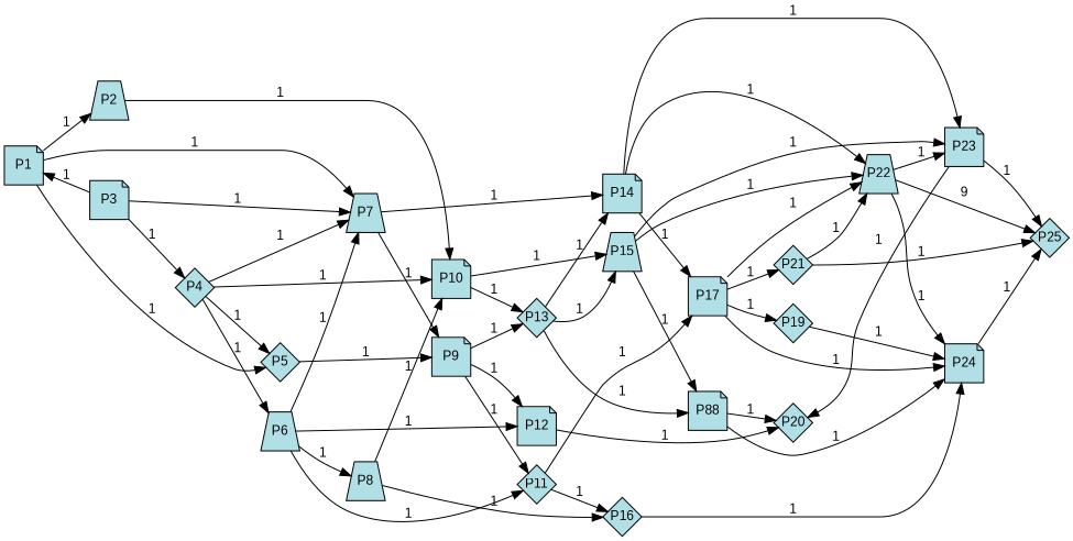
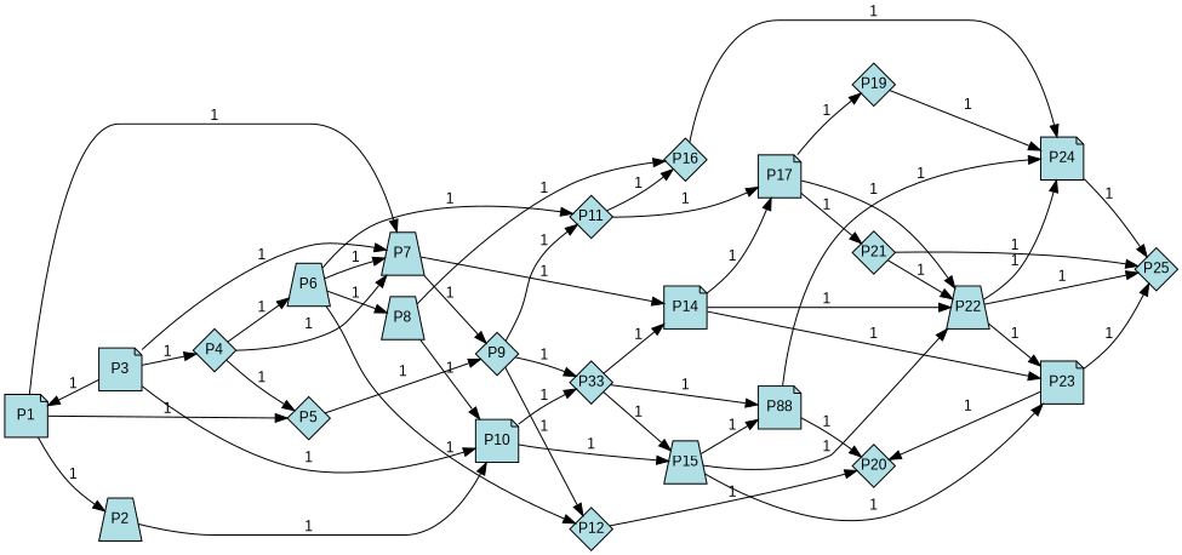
  digraph {
    rankdir=LR
    splines=true
    node [fillcolor=powderblue fixedsize=true fontcolor=black fontname=arial fontsize=12 margin=0 shape=diamond style=filled]
    edge [fontcolor=black fontname=arial fontsize=12 margin=0]
    n1 [label=P1 shape=note width=0.5]
    n2 [label=P2 shape=trapezium width=0.5]
    n3 [label=P3 shape=note width=0.5]
    n4 [label=P4 width=0.5]
    n5 [label=P5 width=0.5]
    n6 [label=P6 shape=trapezium width=0.5]
    n7 [label=P7 shape=trapezium width=0.5]
    n8 [label=P8 shape=trapezium width=0.5]
-   n9 [label=P9 shape=note width=0.5]
+   n9 [label=P9 width=0.5]
    n10 [label=P10 shape=note width=0.5]
    n11 [label=P11 width=0.5]
-   n12 [label=P12 shape=note width=0.5]
-   n13 [label=P13 width=0.5]
+   n12 [label=P12 width=0.5]
+   n13 [label=P33 width=0.5]
    n14 [label=P14 shape=note width=0.5]
    n15 [label=P15 shape=trapezium width=0.5]
    n16 [label=P16 width=0.5]
    n17 [label=P17 shape=note width=0.5]
    n18 [label=P88 shape=note width=0.5]
    n19 [label=P19 width=0.5]
    n20 [label=P20 width=0.5]
    n21 [label=P21 width=0.5]
    n22 [label=P22 shape=trapezium width=0.5]
    n23 [label=P23 shape=note width=0.5]
    n24 [label=P24 shape=note width=0.5]
    n25 [label=P25 width=0.5]
    subgraph sub_1 {
      rank=same
      n1
    }
    subgraph sub_2 {
      rank=same
      n2
      n3
    }
    subgraph sub_3 {
      rank=same
      n4
    }
    subgraph sub_4 {
      rank=same
      n5
      n6
    }
    subgraph sub_5 {
      rank=same
      n7
      n8
    }
    subgraph sub_6 {
      rank=same
      n9
      n10
    }
    subgraph sub_7 {
      rank=same
      n11
      n12
      n13
    }
    subgraph sub_8 {
      rank=same
      n14
      n15
      n16
    }
    subgraph sub_9 {
      rank=same
      n17
      n18
    }
    subgraph sub_10 {
      rank=same
      n19
      n20
      n21
    }
    subgraph sub_11 {
      rank=same
      n22
    }
    subgraph sub_12 {
      rank=same
      n23
      n24
    }
    subgraph sub_13 {
      rank=same
      n25
    }
    n1 -> n2 [label=1]
    n1 -> n5 [label=1]
    n1 -> n7 [label=1]
    n2 -> n10 [label=1]
    n3 -> n1 [label=1]
    n3 -> n4 [label=1]
    n3 -> n7 [label=1]
    n4 -> n5 [label=1]
    n4 -> n6 [label=1]
    n4 -> n7 [label=1]
-   n4 -> n10 [label=1]
+   n3 -> n10 [label=1]
    n5 -> n9 [label=1]
    n6 -> n7 [label=1]
    n6 -> n8 [label=1]
    n6 -> n11 [label=1]
    n6 -> n12 [label=1]
    n7 -> n9 [label=1]
    n7 -> n14 [label=1]
    n8 -> n10 [label=1]
    n8 -> n16 [label=1]
    n9 -> n11 [label=1]
    n9 -> n12 [label=1]
    n9 -> n13 [label=1]
    n10 -> n13 [label=1]
    n10 -> n15 [label=1]
    n11 -> n16 [label=1]
    n11 -> n17 [label=1]
    n12 -> n20 [label=1]
    n13 -> n14 [label=1]
    n13 -> n15 [label=1]
    n13 -> n18 [label=1]
    n14 -> n17 [label=1]
    n14 -> n22 [label=1]
    n14 -> n23 [label=1]
    n15 -> n18 [label=1]
    n15 -> n22 [label=1]
    n15 -> n23 [label=1]
    n16 -> n24 [label=1]
    n17 -> n19 [label=1]
    n17 -> n21 [label=1]
    n17 -> n22 [label=1]
-   n17 -> n24 [label=1]
    n18 -> n20 [label=1]
    n18 -> n24 [label=1]
    n19 -> n24 [label=1]
    n21 -> n22 [label=1]
    n21 -> n25 [label=1]
    n22 -> n23 [label=1]
    n22 -> n24 [label=1]
-   n22 -> n25 [label=9]
+   n22 -> n25 [label=1]
    n23 -> n20 [label=1]
    n23 -> n25 [label=1]
    n24 -> n25 [label=1]
  }
